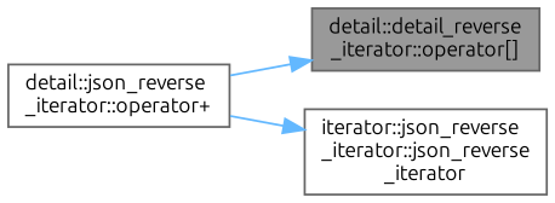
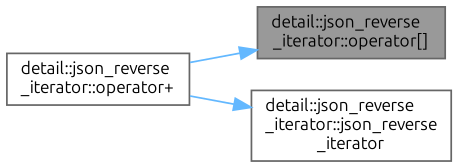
  digraph {
    fontname=Ubuntu
    rankdir=LR
    node [color=grey40 fillcolor=white fontname=Ubuntu fontsize=10 shape=box style=filled]
    edge [color=steelblue1 fontname=Ubuntu fontsize=10 labelfontname=Helvetica labelfontsize=10 style=solid]
-   n1 [color=gray40 fillcolor=grey60 fontcolor=black height=0.2 label="detail::detail_reverse\l_iterator::operator[]" width=0.4]
+   n1 [color=gray40 fillcolor=grey60 fontcolor=black height=0.2 label="detail::json_reverse\l_iterator::operator[]" width=0.4]
    n2 [height=0.2 label="detail::json_reverse\l_iterator::operator+" width=0.4]
-   n3 [height=0.2 label="iterator::json_reverse\l_iterator::json_reverse\l_iterator" width=0.4]
+   n3 [height=0.2 label="detail::json_reverse\l_iterator::json_reverse\l_iterator" width=0.4]
    n2 -> n1
    n2 -> n3
  }
